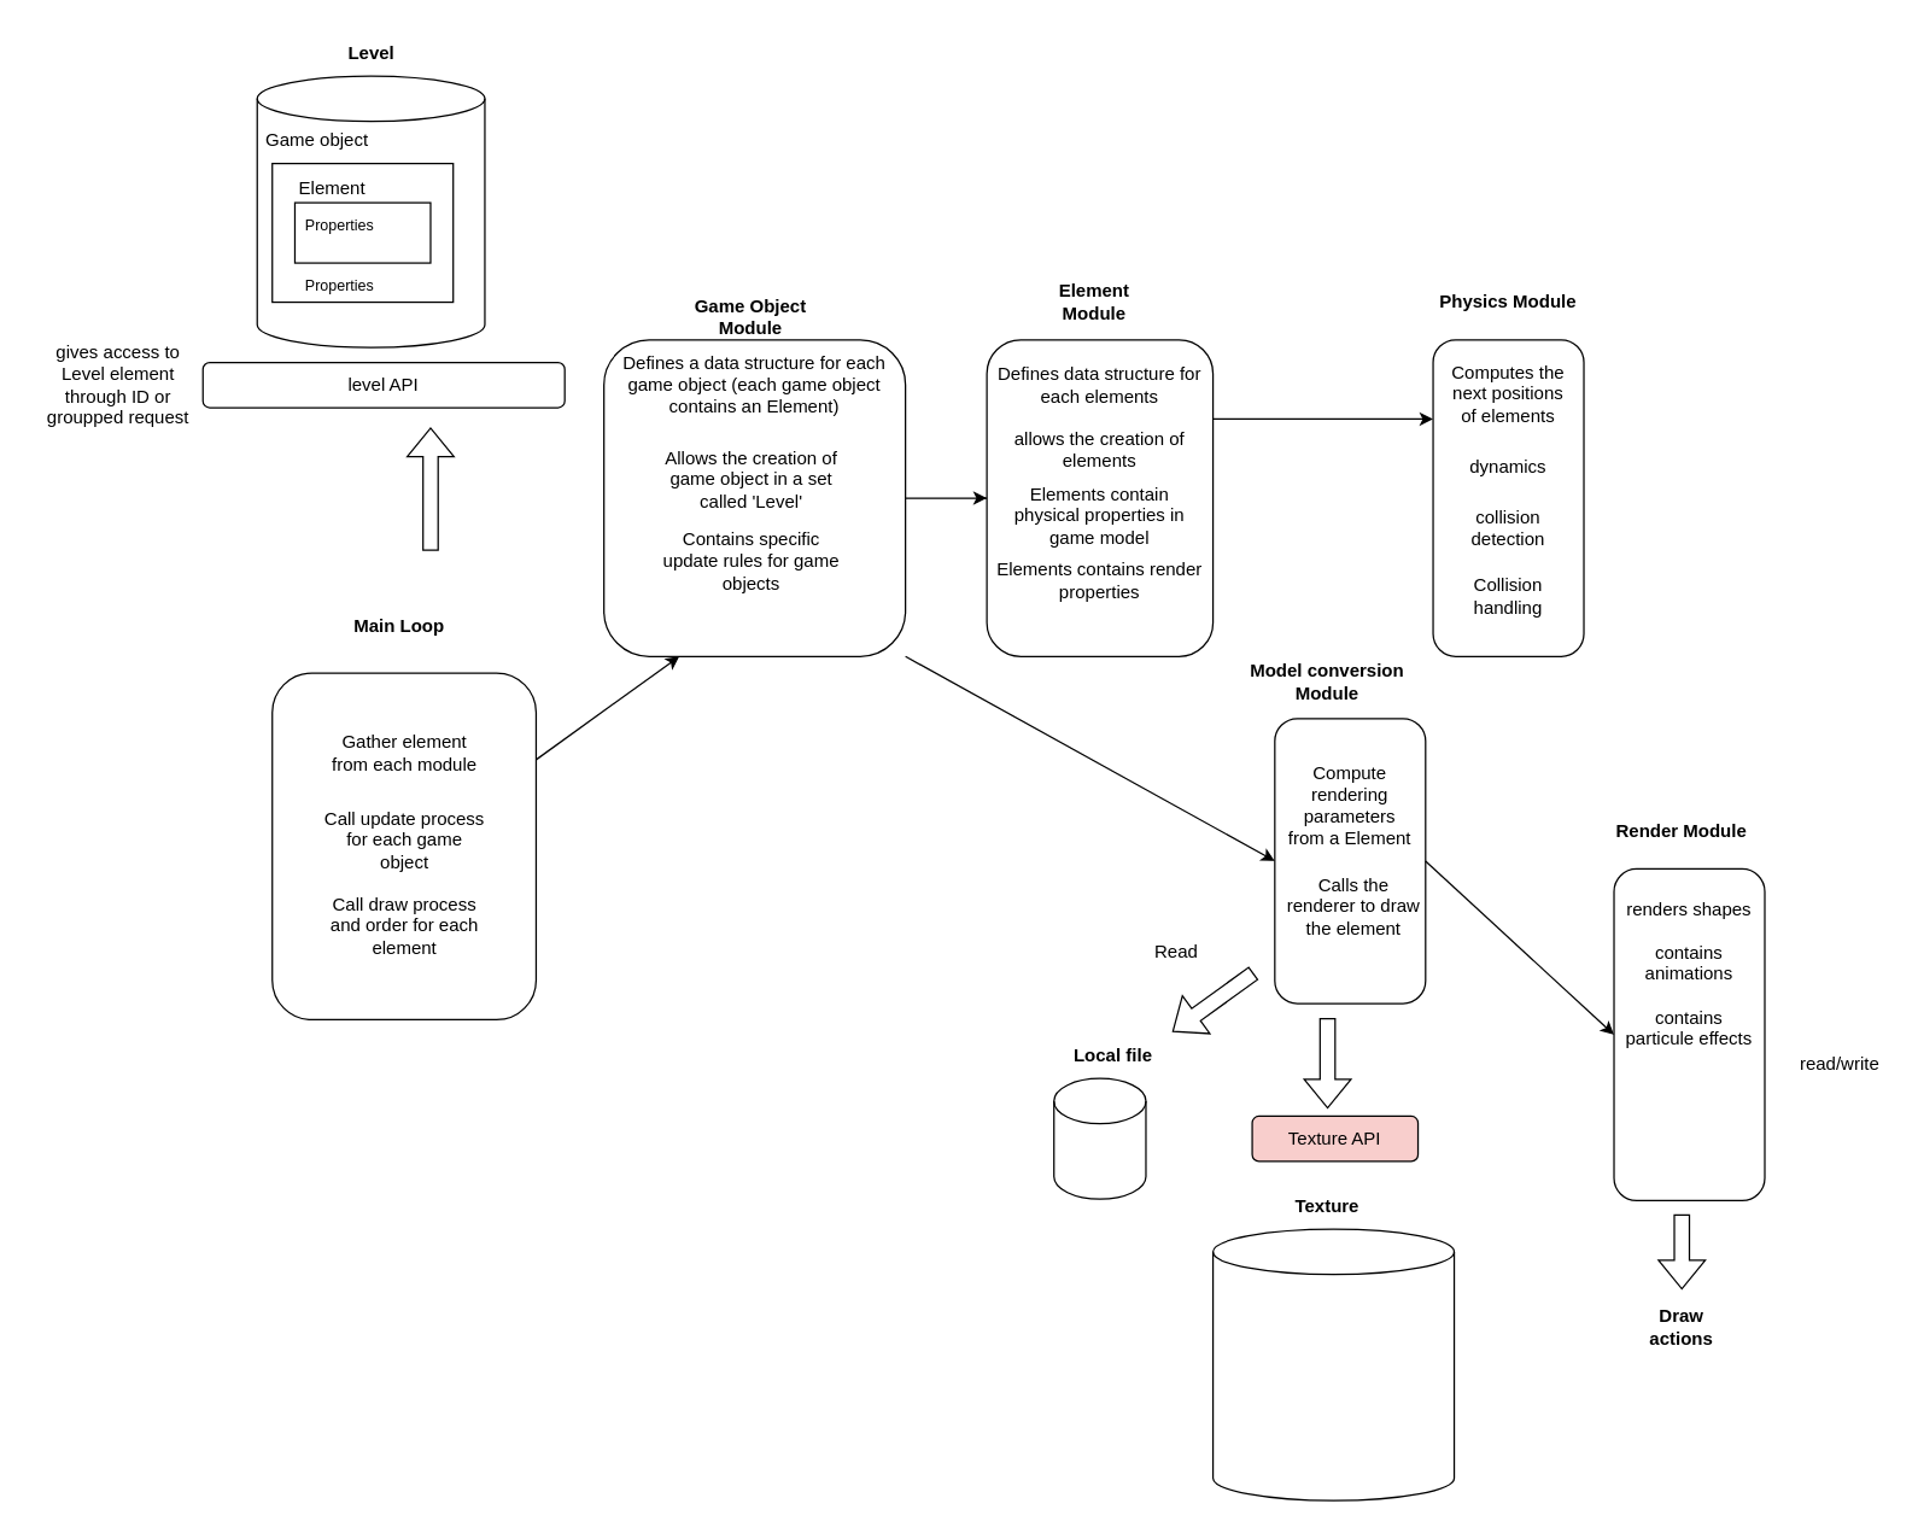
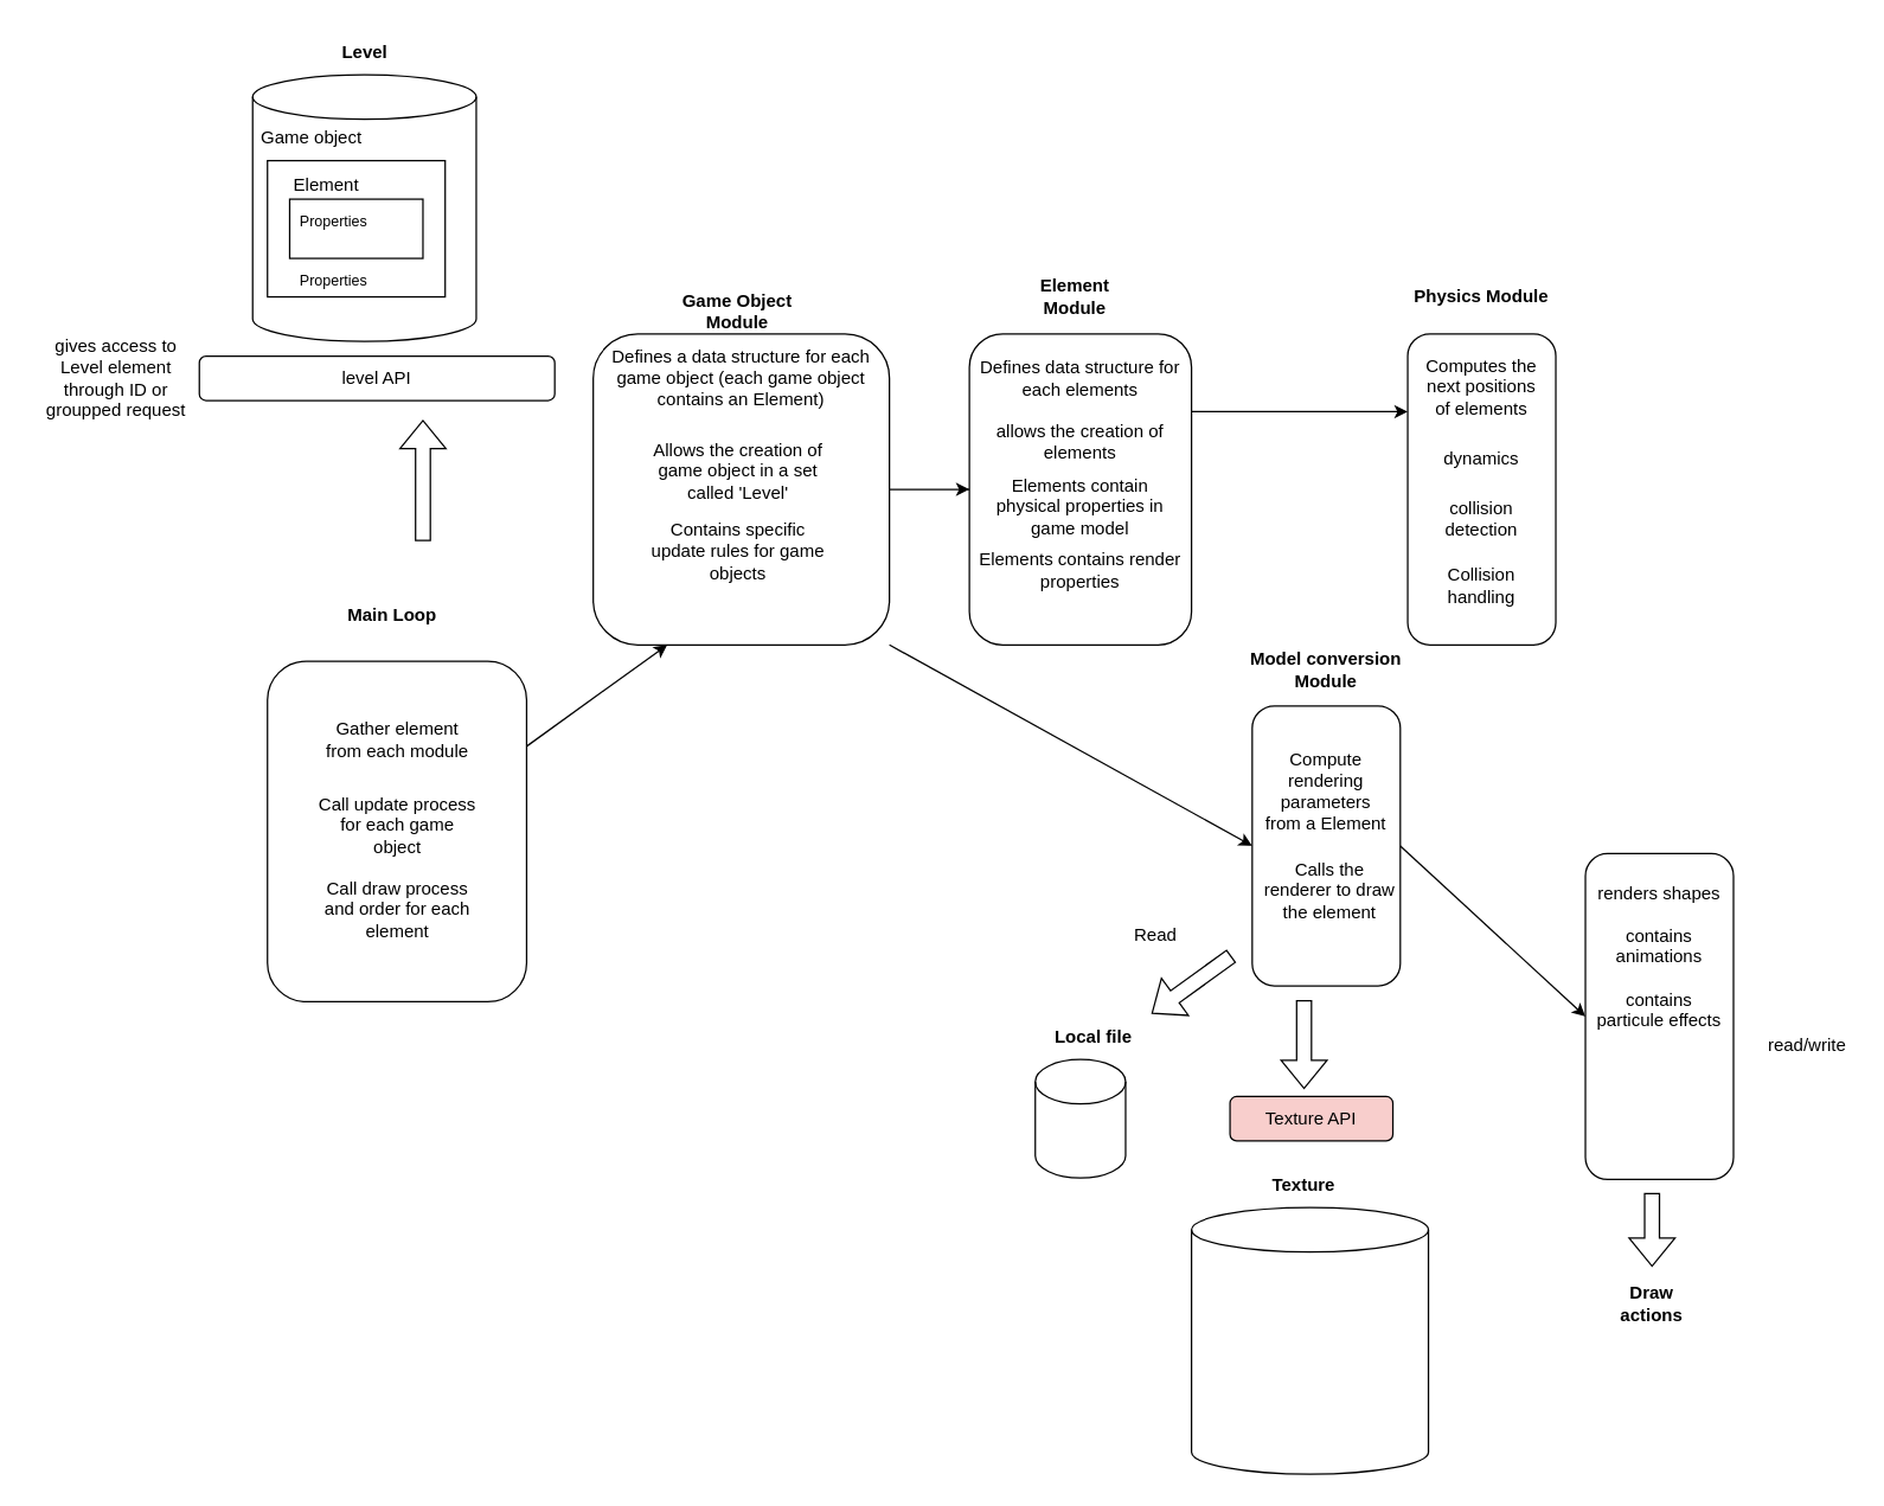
  <mxCell id="0" />
  <mxCell id="1" parent="0" />
  <mxCell id="2" value="" style="rounded=1;whiteSpace=wrap;html=1;" parent="1" vertex="1"><mxGeometry x="950" y="225" width="100" height="210" as="geometry" /></mxCell>
  <mxCell id="3" value="Physics Module" style="text;html=1;strokeColor=none;fillColor=none;align=center;verticalAlign=middle;whiteSpace=wrap;rounded=0;fontStyle=1" parent="1" vertex="1"><mxGeometry x="950" y="185" width="100" height="30" as="geometry" /></mxCell>
  <mxCell id="4" value="Computes the next positions of elements" style="text;html=1;strokeColor=none;fillColor=none;align=center;verticalAlign=middle;whiteSpace=wrap;rounded=0;" parent="1" vertex="1"><mxGeometry x="960" y="246" width="80" height="30" as="geometry" /></mxCell>
  <mxCell id="5" value="dynamics" style="text;html=1;strokeColor=none;fillColor=none;align=center;verticalAlign=middle;whiteSpace=wrap;rounded=0;" parent="1" vertex="1"><mxGeometry x="970" y="295" width="60" height="30" as="geometry" /></mxCell>
  <mxCell id="6" value="collision detection" style="text;html=1;strokeColor=none;fillColor=none;align=center;verticalAlign=middle;whiteSpace=wrap;rounded=0;" parent="1" vertex="1"><mxGeometry x="970" y="335" width="60" height="30" as="geometry" /></mxCell>
  <mxCell id="7" value="Collision handling" style="text;html=1;strokeColor=none;fillColor=none;align=center;verticalAlign=middle;whiteSpace=wrap;rounded=0;" parent="1" vertex="1"><mxGeometry x="970" y="380" width="60" height="30" as="geometry" /></mxCell>
  <mxCell id="8" value="" style="rounded=1;whiteSpace=wrap;html=1;" parent="1" vertex="1"><mxGeometry x="654" y="225" width="150" height="210" as="geometry" /></mxCell>
  <mxCell id="9" value="Element Module" style="text;html=1;strokeColor=none;fillColor=none;align=center;verticalAlign=middle;whiteSpace=wrap;rounded=0;fontStyle=1" parent="1" vertex="1"><mxGeometry x="682.5" y="185" width="85" height="30" as="geometry" /></mxCell>
  <mxCell id="10" value="Defines data structure for each elements" style="text;html=1;strokeColor=none;fillColor=none;align=center;verticalAlign=middle;whiteSpace=wrap;rounded=0;" parent="1" vertex="1"><mxGeometry x="659" y="240" width="140" height="30" as="geometry" /></mxCell>
  <mxCell id="11" value="allows the creation of elements" style="text;html=1;strokeColor=none;fillColor=none;align=center;verticalAlign=middle;whiteSpace=wrap;rounded=0;" parent="1" vertex="1"><mxGeometry x="659" y="283" width="140" height="30" as="geometry" /></mxCell>
  <mxCell id="12" value="Elements contain physical properties in game model" style="text;html=1;strokeColor=none;fillColor=none;align=center;verticalAlign=middle;whiteSpace=wrap;rounded=0;" parent="1" vertex="1"><mxGeometry x="659" y="327" width="140" height="30" as="geometry" /></mxCell>
  <mxCell id="13" value="" style="rounded=1;whiteSpace=wrap;html=1;" parent="1" vertex="1"><mxGeometry x="845" y="476.25" width="100" height="189" as="geometry" /></mxCell>
- <mxCell id="14" value="Model conversion Module" style="text;html=1;strokeColor=none;fillColor=none;align=center;verticalAlign=middle;whiteSpace=wrap;rounded=0;fontStyle=1" parent="1" vertex="1"><mxGeometry x="825" y="436.75" width="110" height="30" as="geometry" /></mxCell>
+ <mxCell id="14" value="Model conversion Module" style="text;html=1;strokeColor=none;fillColor=none;align=center;verticalAlign=middle;whiteSpace=wrap;rounded=0;fontStyle=1" parent="1" vertex="1"><mxGeometry x="840" y="436.75" width="110" height="30" as="geometry" /></mxCell>
  <mxCell id="15" value="Compute rendering parameters from a Element" style="text;html=1;strokeColor=none;fillColor=none;align=center;verticalAlign=middle;whiteSpace=wrap;rounded=0;" parent="1" vertex="1"><mxGeometry x="850" y="519.25" width="90" height="30" as="geometry" /></mxCell>
  <mxCell id="16" value="" style="rounded=1;whiteSpace=wrap;html=1;" parent="1" vertex="1"><mxGeometry x="1070" y="576" width="100" height="220" as="geometry" /></mxCell>
- <mxCell id="17" value="Render Module" style="text;html=1;strokeColor=none;fillColor=none;align=center;verticalAlign=middle;whiteSpace=wrap;rounded=0;fontStyle=1" parent="1" vertex="1"><mxGeometry x="1060" y="536" width="110" height="30" as="geometry" /></mxCell>
  <mxCell id="18" value="" style="rounded=1;whiteSpace=wrap;html=1;" parent="1" vertex="1"><mxGeometry x="400" y="225" width="200" height="210" as="geometry" /></mxCell>
  <mxCell id="19" value="renders shapes&lt;br&gt;&lt;br&gt;contains animations&lt;br&gt;&lt;br&gt;contains particule effects" style="text;html=1;strokeColor=none;fillColor=none;align=center;verticalAlign=middle;whiteSpace=wrap;rounded=0;" parent="1" vertex="1"><mxGeometry x="1075" y="631" width="90" height="30" as="geometry" /></mxCell>
  <mxCell id="20" value="Game Object&lt;br&gt;Module" style="text;html=1;strokeColor=none;fillColor=none;align=center;verticalAlign=middle;whiteSpace=wrap;rounded=0;fontStyle=1" parent="1" vertex="1"><mxGeometry x="455" y="195" width="85" height="30" as="geometry" /></mxCell>
  <mxCell id="21" value="Contains specific update rules for game objects" style="text;html=1;strokeColor=none;fillColor=none;align=center;verticalAlign=middle;whiteSpace=wrap;rounded=0;" parent="1" vertex="1"><mxGeometry x="437.5" y="357" width="120" height="30" as="geometry" /></mxCell>
  <mxCell id="22" value="Defines a data structure for each game object (each game object contains an Element)" style="text;html=1;strokeColor=none;fillColor=none;align=center;verticalAlign=middle;whiteSpace=wrap;rounded=0;" parent="1" vertex="1"><mxGeometry x="400" y="240" width="200" height="30" as="geometry" /></mxCell>
  <mxCell id="23" value="Allows the creation of game object in a set called 'Level'" style="text;html=1;strokeColor=none;fillColor=none;align=center;verticalAlign=middle;whiteSpace=wrap;rounded=0;" parent="1" vertex="1"><mxGeometry x="437.5" y="303" width="120" height="30" as="geometry" /></mxCell>
  <mxCell id="24" value="" style="rounded=1;whiteSpace=wrap;html=1;" parent="1" vertex="1"><mxGeometry x="180" y="446" width="175" height="230" as="geometry" /></mxCell>
  <mxCell id="25" value="Main Loop" style="text;html=1;strokeColor=none;fillColor=none;align=center;verticalAlign=middle;whiteSpace=wrap;rounded=0;fontStyle=1" parent="1" vertex="1"><mxGeometry x="221.5" y="400" width="85" height="30" as="geometry" /></mxCell>
  <mxCell id="26" value="Elements contains render properties" style="text;html=1;strokeColor=none;fillColor=none;align=center;verticalAlign=middle;whiteSpace=wrap;rounded=0;" parent="1" vertex="1"><mxGeometry x="659" y="370" width="140" height="30" as="geometry" /></mxCell>
  <mxCell id="27" value="" style="endArrow=classic;html=1;rounded=0;entryX=0;entryY=0.5;entryDx=0;entryDy=0;exitX=0;exitY=0.5;exitDx=0;exitDy=0;" parent="1" source="8" target="8" edge="1"><mxGeometry width="50" height="50" relative="1" as="geometry"><mxPoint x="650" y="335" as="sourcePoint" /><mxPoint x="770" y="375" as="targetPoint" /><Array as="points"><mxPoint x="600" y="330" /></Array></mxGeometry></mxCell>
  <mxCell id="28" value="" style="endArrow=classic;html=1;rounded=0;entryX=0.25;entryY=1;entryDx=0;entryDy=0;exitX=1;exitY=0.25;exitDx=0;exitDy=0;" parent="1" source="24" target="18" edge="1"><mxGeometry width="50" height="50" relative="1" as="geometry"><mxPoint x="720" y="475" as="sourcePoint" /><mxPoint x="770" y="425" as="targetPoint" /></mxGeometry></mxCell>
  <mxCell id="29" value="Call update process for each game object" style="text;html=1;strokeColor=none;fillColor=none;align=center;verticalAlign=middle;whiteSpace=wrap;rounded=0;" parent="1" vertex="1"><mxGeometry x="212.5" y="541.5" width="110" height="30" as="geometry" /></mxCell>
  <mxCell id="30" value="" style="endArrow=classic;html=1;rounded=0;exitX=1;exitY=0.25;exitDx=0;exitDy=0;entryX=0;entryY=0.25;entryDx=0;entryDy=0;" parent="1" source="8" target="2" edge="1"><mxGeometry width="50" height="50" relative="1" as="geometry"><mxPoint x="627" y="665" as="sourcePoint" /><mxPoint x="940" y="278" as="targetPoint" /></mxGeometry></mxCell>
  <mxCell id="31" value="" style="endArrow=classic;html=1;rounded=0;exitX=1;exitY=1;exitDx=0;exitDy=0;entryX=0;entryY=0.5;entryDx=0;entryDy=0;" parent="1" source="18" target="13" edge="1"><mxGeometry width="50" height="50" relative="1" as="geometry"><mxPoint x="640" y="525" as="sourcePoint" /><mxPoint x="690" y="475" as="targetPoint" /></mxGeometry></mxCell>
  <mxCell id="32" value="" style="endArrow=classic;html=1;rounded=0;entryX=0;entryY=0.5;entryDx=0;entryDy=0;exitX=1;exitY=0.5;exitDx=0;exitDy=0;" parent="1" source="13" target="16" edge="1"><mxGeometry width="50" height="50" relative="1" as="geometry"><mxPoint x="1010" y="675" as="sourcePoint" /><mxPoint x="963.5" y="682.5" as="targetPoint" /></mxGeometry></mxCell>
  <mxCell id="33" value="Calls the renderer to draw the element" style="text;html=1;strokeColor=none;fillColor=none;align=center;verticalAlign=middle;whiteSpace=wrap;rounded=0;" parent="1" vertex="1"><mxGeometry x="850" y="585.75" width="95" height="30" as="geometry" /></mxCell>
  <mxCell id="34" value="Gather element from each module" style="text;html=1;strokeColor=none;fillColor=none;align=center;verticalAlign=middle;whiteSpace=wrap;rounded=0;" parent="1" vertex="1"><mxGeometry x="212.5" y="483.5" width="110" height="30" as="geometry" /></mxCell>
  <mxCell id="35" value="Call draw process and order for each element" style="text;html=1;strokeColor=none;fillColor=none;align=center;verticalAlign=middle;whiteSpace=wrap;rounded=0;" parent="1" vertex="1"><mxGeometry x="212.5" y="598.5" width="110" height="30" as="geometry" /></mxCell>
  <mxCell id="36" value="Draw actions" style="text;html=1;strokeColor=none;fillColor=none;align=center;verticalAlign=middle;whiteSpace=wrap;rounded=0;fontStyle=1" parent="1" vertex="1"><mxGeometry x="1085" y="865" width="60" height="30" as="geometry" /></mxCell>
  <mxCell id="37" value="" style="shape=flexArrow;endArrow=classic;html=1;rounded=0;" parent="1" edge="1"><mxGeometry width="50" height="50" relative="1" as="geometry"><mxPoint x="1115" y="805" as="sourcePoint" /><mxPoint x="1115" y="855" as="targetPoint" /></mxGeometry></mxCell>
  <mxCell id="38" value="" style="shape=cylinder3;whiteSpace=wrap;html=1;boundedLbl=1;backgroundOutline=1;size=15;" parent="1" vertex="1"><mxGeometry x="170" y="50" width="151" height="180" as="geometry" /></mxCell>
  <mxCell id="39" value="" style="shape=flexArrow;endArrow=classic;html=1;rounded=0;" parent="1" edge="1"><mxGeometry width="50" height="50" relative="1" as="geometry"><mxPoint x="285" y="365" as="sourcePoint" /><mxPoint x="285" y="283" as="targetPoint" /></mxGeometry></mxCell>
  <mxCell id="40" value="Level" style="text;html=1;strokeColor=none;fillColor=none;align=center;verticalAlign=middle;whiteSpace=wrap;rounded=0;fontStyle=1" parent="1" vertex="1"><mxGeometry x="215.5" y="20" width="60" height="30" as="geometry" /></mxCell>
  <mxCell id="41" value="" style="rounded=0;whiteSpace=wrap;html=1;" parent="1" vertex="1"><mxGeometry x="180" y="108" width="120" height="92" as="geometry" /></mxCell>
  <mxCell id="42" value="Game object" style="text;html=1;strokeColor=none;fillColor=none;align=center;verticalAlign=middle;whiteSpace=wrap;rounded=0;" parent="1" vertex="1"><mxGeometry x="170" y="78" width="80" height="30" as="geometry" /></mxCell>
  <mxCell id="43" value="Element" style="text;html=1;strokeColor=none;fillColor=none;align=center;verticalAlign=middle;whiteSpace=wrap;rounded=0;" parent="1" vertex="1"><mxGeometry x="180" y="110" width="80" height="30" as="geometry" /></mxCell>
  <mxCell id="44" value="" style="rounded=0;whiteSpace=wrap;html=1;" parent="1" vertex="1"><mxGeometry x="195" y="134" width="90" height="40" as="geometry" /></mxCell>
  <mxCell id="45" value="&lt;font style=&quot;font-size: 10px;&quot;&gt;Properties&lt;/font&gt;" style="text;html=1;strokeColor=none;fillColor=none;align=center;verticalAlign=middle;whiteSpace=wrap;rounded=0;" parent="1" vertex="1"><mxGeometry x="195" y="134" width="60" height="30" as="geometry" /></mxCell>
  <mxCell id="46" value="&lt;font style=&quot;font-size: 10px;&quot;&gt;Properties&lt;/font&gt;" style="text;html=1;strokeColor=none;fillColor=none;align=center;verticalAlign=middle;whiteSpace=wrap;rounded=0;" parent="1" vertex="1"><mxGeometry x="195" y="174" width="60" height="30" as="geometry" /></mxCell>
  <mxCell id="47" value="level API" style="rounded=1;whiteSpace=wrap;html=1;" parent="1" vertex="1"><mxGeometry x="134" y="240" width="240" height="30" as="geometry" /></mxCell>
  <mxCell id="48" value="gives access to Level element through ID or groupped request" style="text;html=1;strokeColor=none;fillColor=none;align=center;verticalAlign=middle;whiteSpace=wrap;rounded=0;" parent="1" vertex="1"><mxGeometry x="20" y="240" width="116" height="30" as="geometry" /></mxCell>
  <mxCell id="49" value="" style="shape=cylinder3;whiteSpace=wrap;html=1;boundedLbl=1;backgroundOutline=1;size=15;" parent="1" vertex="1"><mxGeometry x="804" y="815" width="160" height="180" as="geometry" /></mxCell>
  <mxCell id="50" value="Texture" style="text;html=1;strokeColor=none;fillColor=none;align=center;verticalAlign=middle;whiteSpace=wrap;rounded=0;fontStyle=1" parent="1" vertex="1"><mxGeometry x="850" y="785" width="60" height="30" as="geometry" /></mxCell>
  <mxCell id="51" value="Texture API" style="rounded=1;whiteSpace=wrap;html=1;fillColor=#f8cecc;" parent="1" vertex="1"><mxGeometry x="830" y="740" width="110" height="30" as="geometry" /></mxCell>
  <mxCell id="52" value="" style="shape=flexArrow;endArrow=classic;html=1;rounded=0;" parent="1" edge="1"><mxGeometry width="50" height="50" relative="1" as="geometry"><mxPoint x="880" y="674.82" as="sourcePoint" /><mxPoint x="880" y="735" as="targetPoint" /></mxGeometry></mxCell>
  <mxCell id="53" value="read/write" style="text;html=1;strokeColor=none;fillColor=none;align=center;verticalAlign=middle;whiteSpace=wrap;rounded=0;" parent="1" vertex="1"><mxGeometry x="1190" y="691" width="60" height="30" as="geometry" /></mxCell>
  <mxCell id="54" value="" style="shape=flexArrow;endArrow=classic;html=1;rounded=0;" parent="1" edge="1"><mxGeometry width="50" height="50" relative="1" as="geometry"><mxPoint x="831" y="645" as="sourcePoint" /><mxPoint x="777" y="684.09" as="targetPoint" /></mxGeometry></mxCell>
  <mxCell id="55" value="Local file" style="text;html=1;strokeColor=none;fillColor=none;align=center;verticalAlign=middle;whiteSpace=wrap;rounded=0;fontStyle=1" parent="1" vertex="1"><mxGeometry x="707.5" y="685" width="60" height="30" as="geometry" /></mxCell>
  <mxCell id="56" value="" style="shape=cylinder3;whiteSpace=wrap;html=1;boundedLbl=1;backgroundOutline=1;size=15;" parent="1" vertex="1"><mxGeometry x="698.5" y="715" width="61" height="80" as="geometry" /></mxCell>
  <mxCell id="57" value="Read" style="text;html=1;strokeColor=none;fillColor=none;align=center;verticalAlign=middle;whiteSpace=wrap;rounded=0;" parent="1" vertex="1"><mxGeometry x="750" y="615.75" width="60" height="30" as="geometry" /></mxCell>
